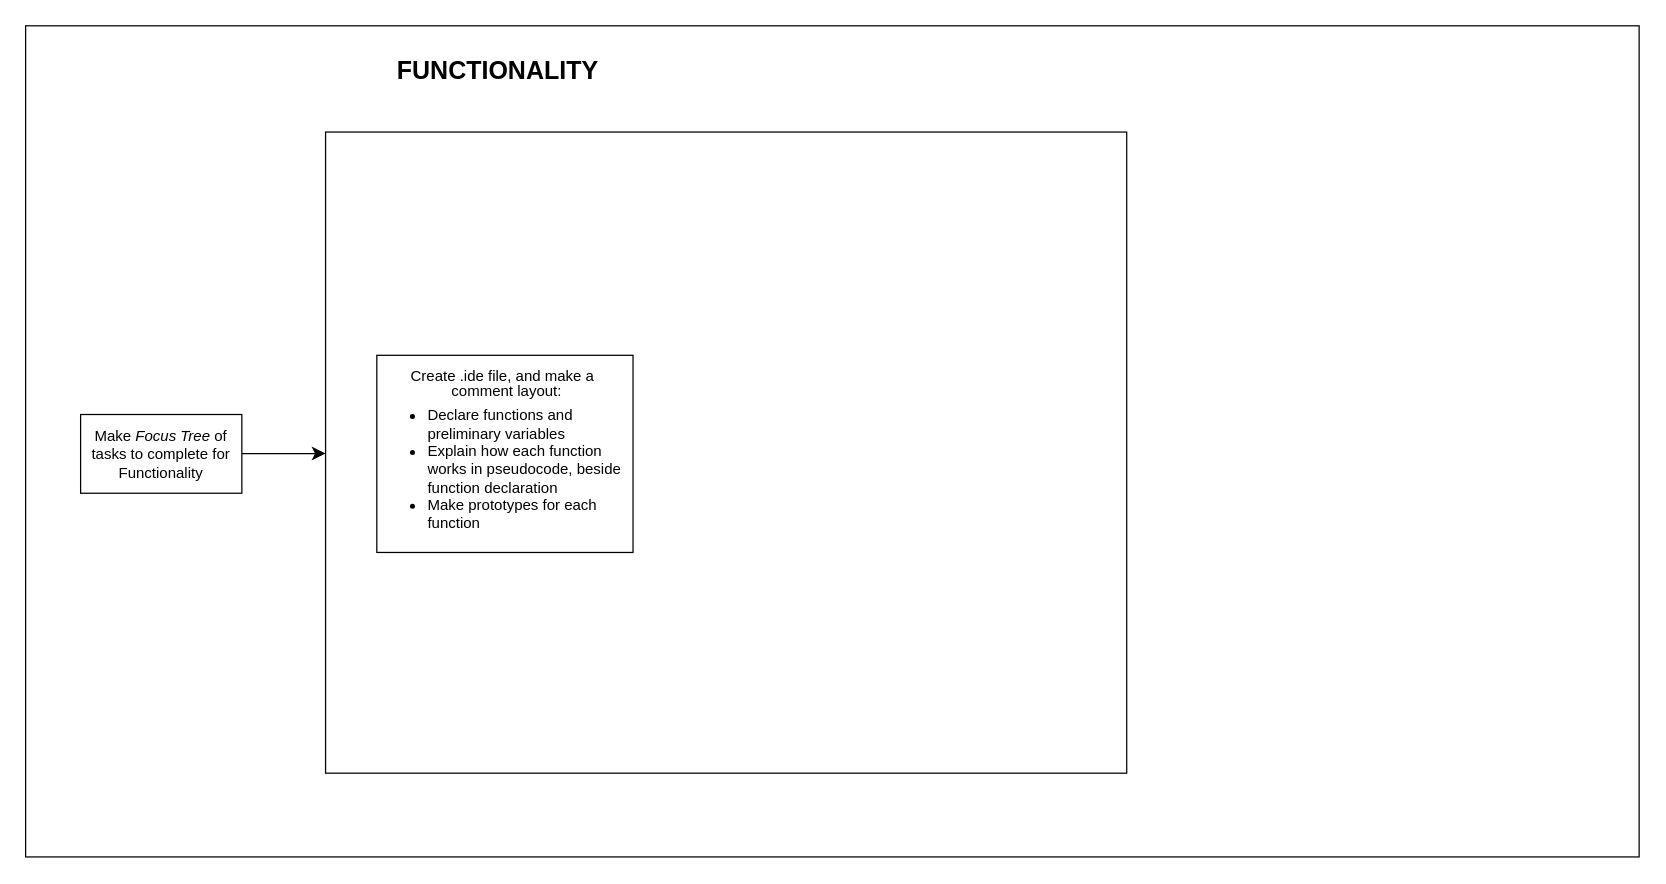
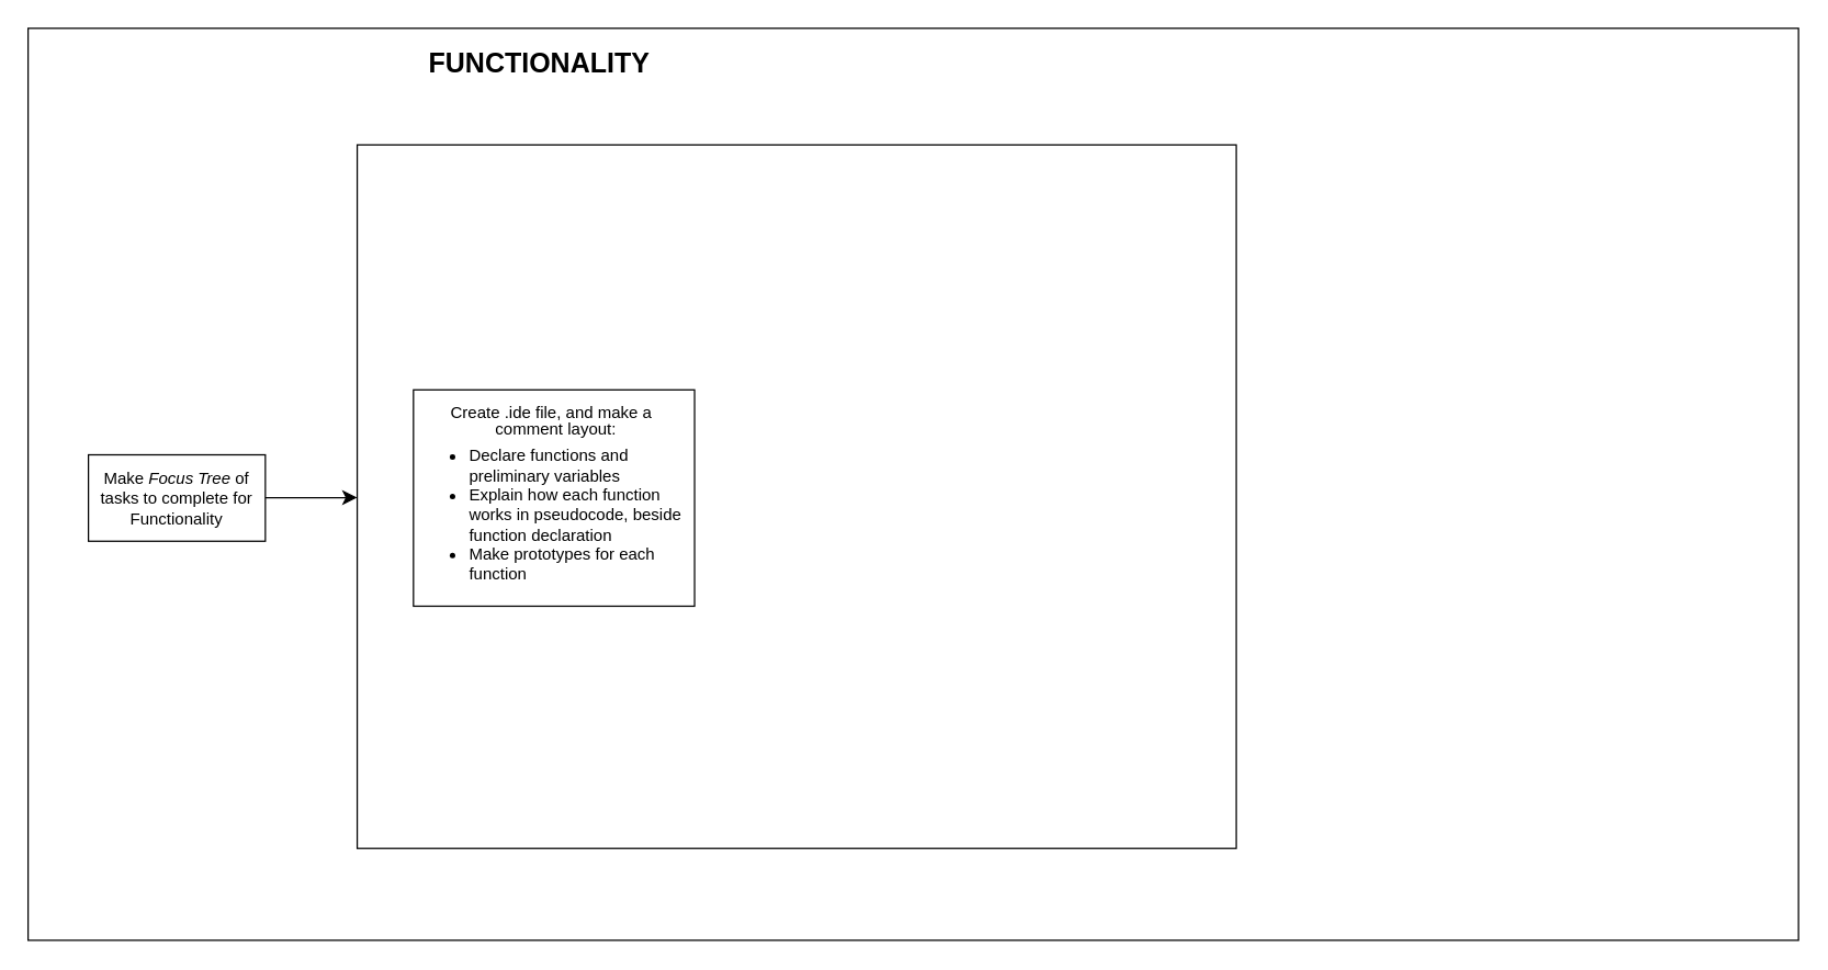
  <mxCell id="0" />
  <mxCell id="1" parent="0" />
  <mxCell id="2" value="" style="rounded=0;whiteSpace=wrap;html=1;fontSize=16;" parent="1" vertex="1"><mxGeometry x="20" y="20" width="1291" height="665" as="geometry" /></mxCell>
  <mxCell id="3" value="" style="rounded=0;whiteSpace=wrap;html=1;fontSize=16;" vertex="1" parent="1"><mxGeometry x="260" y="105" width="641" height="513" as="geometry" /></mxCell>
  <mxCell id="4" value="" style="edgeStyle=none;curved=1;rounded=0;orthogonalLoop=1;jettySize=auto;html=1;fontSize=12;startSize=8;endSize=8;" edge="1" parent="1" source="5" target="3"><mxGeometry relative="1" as="geometry" /></mxCell>
  <mxCell id="5" value="Make &lt;i style=&quot;font-size: 12px;&quot;&gt;Focus Tree&lt;/i&gt; of tasks to complete for Functionality" style="whiteSpace=wrap;html=1;fontSize=12;verticalAlign=middle;" parent="1" vertex="1"><mxGeometry x="64" y="331" width="129" height="63" as="geometry" /></mxCell>
- <mxCell id="6" value="FUNCTIONALITY" style="text;strokeColor=none;fillColor=none;html=1;align=center;verticalAlign=middle;whiteSpace=wrap;rounded=0;fontSize=20;fontStyle=1" parent="1" vertex="1"><mxGeometry x="314.5" y="40" width="166" height="30" as="geometry" /></mxCell>
+ <mxCell id="6" value="FUNCTIONALITY" style="text;strokeColor=none;fillColor=none;html=1;align=center;verticalAlign=middle;whiteSpace=wrap;rounded=0;fontSize=20;fontStyle=1" parent="1" vertex="1"><mxGeometry x="309.5" y="30" width="166" height="30" as="geometry" /></mxCell>
  <mxCell id="7" value="&lt;p style=&quot;line-height: 0%;&quot;&gt;Create .ide file, and make a&amp;nbsp;&lt;/p&gt;&lt;p style=&quot;line-height: 0%;&quot;&gt;&amp;nbsp;comment layout:&lt;br&gt;&lt;/p&gt;&lt;div style=&quot;text-align: left;&quot;&gt;&lt;ul&gt;&lt;li&gt;Declare functions and preliminary variables&lt;/li&gt;&lt;li&gt;Explain how each function works in pseudocode, beside function declaration&lt;/li&gt;&lt;li&gt;Make prototypes for each function&lt;/li&gt;&lt;/ul&gt;&lt;/div&gt;&lt;p&gt;&lt;/p&gt;" style="whiteSpace=wrap;html=1;fontSize=12;" vertex="1" parent="1"><mxGeometry x="301" y="283.63" width="205" height="157.75" as="geometry" /></mxCell>
